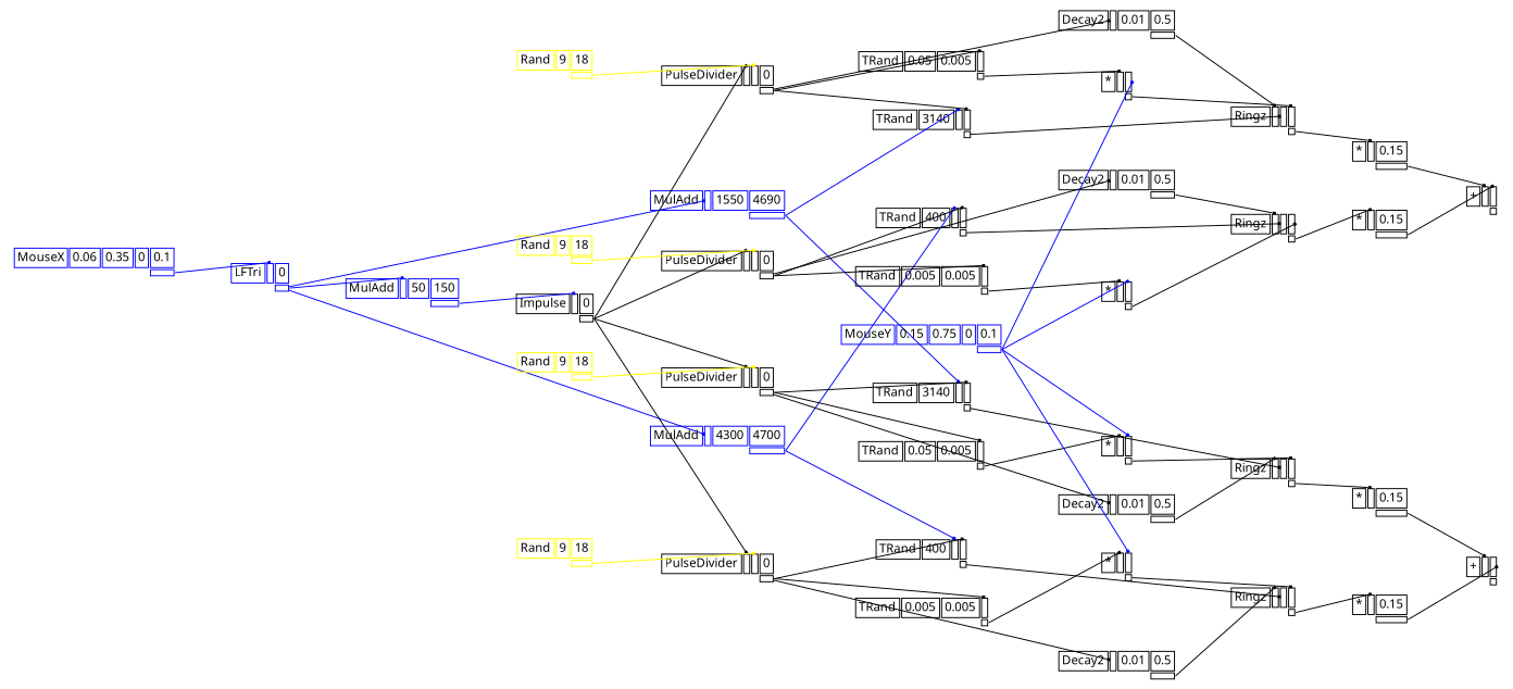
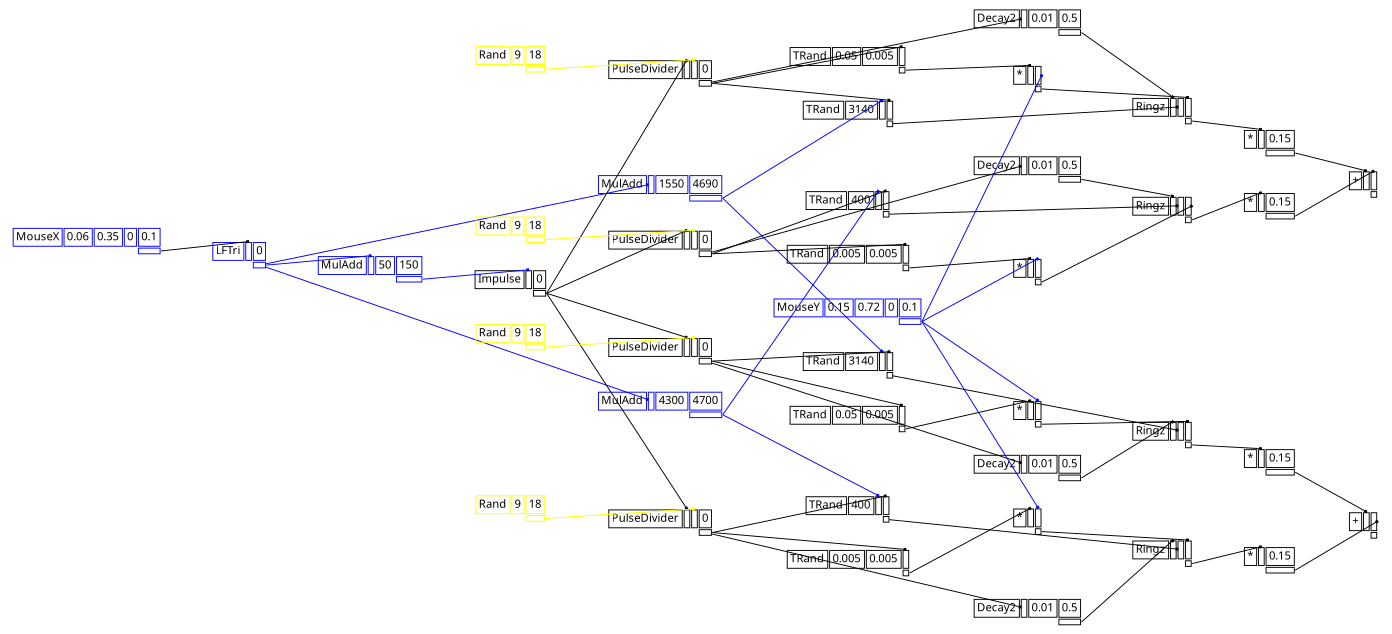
  digraph {
    fontname="Noto Sans"
    rankdir=LR
    splines=false
    node [color=black fontname="Noto Sans" fontsize=12 shape=plaintext]
    edge [arrowhead=box arrowsize=0.25 color=black fontname="Noto Sans" headport=i_0 tailport=o_0]
    n1 [color=blue label=<<TABLE BORDER="0" CELLBORDER="1"><TR><TD>MouseX</TD><TD>0.06</TD><TD>0.35</TD><TD>0</TD><TD>0.1</TD></TR><TR><TD BORDER="0"></TD><TD BORDER="0"></TD><TD BORDER="0"></TD><TD BORDER="0"></TD><TD PORT="o_0"></TD></TR></TABLE>>]
    n2 [color=blue label=<<TABLE BORDER="0" CELLBORDER="1"><TR><TD>LFTri</TD><TD PORT="i_0"></TD><TD>0</TD></TR><TR><TD BORDER="0"></TD><TD BORDER="0"></TD><TD PORT="o_0"></TD></TR></TABLE>>]
    n3 [color=blue label=<<TABLE BORDER="0" CELLBORDER="1"><TR><TD>MulAdd</TD><TD PORT="i_0"></TD><TD>50</TD><TD>150</TD></TR><TR><TD BORDER="0"></TD><TD BORDER="0"></TD><TD BORDER="0"></TD><TD PORT="o_0"></TD></TR></TABLE>>]
    n4 [color=blue label=<<TABLE BORDER="0" CELLBORDER="1"><TR><TD>MulAdd</TD><TD PORT="i_0"></TD><TD>1550</TD><TD>4690</TD></TR><TR><TD BORDER="0"></TD><TD BORDER="0"></TD><TD BORDER="0"></TD><TD PORT="o_0"></TD></TR></TABLE>>]
    n5 [color=blue label=<<TABLE BORDER="0" CELLBORDER="1"><TR><TD>MulAdd</TD><TD PORT="i_0"></TD><TD>4300</TD><TD>4700</TD></TR><TR><TD BORDER="0"></TD><TD BORDER="0"></TD><TD BORDER="0"></TD><TD PORT="o_0"></TD></TR></TABLE>>]
    n6 [label=<<TABLE BORDER="0" CELLBORDER="1"><TR><TD>Impulse</TD><TD PORT="i_0"></TD><TD>0</TD></TR><TR><TD BORDER="0"></TD><TD BORDER="0"></TD><TD PORT="o_0"></TD></TR></TABLE>>]
    n7 [label=<<TABLE BORDER="0" CELLBORDER="1"><TR><TD>TRand</TD><TD>3140</TD><TD PORT="i_1"></TD><TD PORT="i_2"></TD></TR><TR><TD BORDER="0"></TD><TD BORDER="0"></TD><TD BORDER="0"></TD><TD PORT="o_0"></TD></TR></TABLE>>]
    n8 [label=<<TABLE BORDER="0" CELLBORDER="1"><TR><TD>TRand</TD><TD>3140</TD><TD PORT="i_1"></TD><TD PORT="i_2"></TD></TR><TR><TD BORDER="0"></TD><TD BORDER="0"></TD><TD BORDER="0"></TD><TD PORT="o_0"></TD></TR></TABLE>>]
    n9 [label=<<TABLE BORDER="0" CELLBORDER="1"><TR><TD>TRand</TD><TD>400</TD><TD PORT="i_1"></TD><TD PORT="i_2"></TD></TR><TR><TD BORDER="0"></TD><TD BORDER="0"></TD><TD BORDER="0"></TD><TD PORT="o_0"></TD></TR></TABLE>>]
    n10 [label=<<TABLE BORDER="0" CELLBORDER="1"><TR><TD>TRand</TD><TD>400</TD><TD PORT="i_1"></TD><TD PORT="i_2"></TD></TR><TR><TD BORDER="0"></TD><TD BORDER="0"></TD><TD BORDER="0"></TD><TD PORT="o_0"></TD></TR></TABLE>>]
    n11 [label=<<TABLE BORDER="0" CELLBORDER="1"><TR><TD>PulseDivider</TD><TD PORT="i_0"></TD><TD PORT="i_1"></TD><TD>0</TD></TR><TR><TD BORDER="0"></TD><TD BORDER="0"></TD><TD BORDER="0"></TD><TD PORT="o_0"></TD></TR></TABLE>>]
    n12 [label=<<TABLE BORDER="0" CELLBORDER="1"><TR><TD>PulseDivider</TD><TD PORT="i_0"></TD><TD PORT="i_1"></TD><TD>0</TD></TR><TR><TD BORDER="0"></TD><TD BORDER="0"></TD><TD BORDER="0"></TD><TD PORT="o_0"></TD></TR></TABLE>>]
    n13 [label=<<TABLE BORDER="0" CELLBORDER="1"><TR><TD>PulseDivider</TD><TD PORT="i_0"></TD><TD PORT="i_1"></TD><TD>0</TD></TR><TR><TD BORDER="0"></TD><TD BORDER="0"></TD><TD BORDER="0"></TD><TD PORT="o_0"></TD></TR></TABLE>>]
    n14 [label=<<TABLE BORDER="0" CELLBORDER="1"><TR><TD>PulseDivider</TD><TD PORT="i_0"></TD><TD PORT="i_1"></TD><TD>0</TD></TR><TR><TD BORDER="0"></TD><TD BORDER="0"></TD><TD BORDER="0"></TD><TD PORT="o_0"></TD></TR></TABLE>>]
    n15 [label=<<TABLE BORDER="0" CELLBORDER="1"><TR><TD>Decay2</TD><TD PORT="i_0"></TD><TD>0.01</TD><TD>0.5</TD></TR><TR><TD BORDER="0"></TD><TD BORDER="0"></TD><TD BORDER="0"></TD><TD PORT="o_0"></TD></TR></TABLE>>]
    n16 [label=<<TABLE BORDER="0" CELLBORDER="1"><TR><TD>TRand</TD><TD>0.05</TD><TD>0.005</TD><TD PORT="i_2"></TD></TR><TR><TD BORDER="0"></TD><TD BORDER="0"></TD><TD BORDER="0"></TD><TD PORT="o_0"></TD></TR></TABLE>>]
    n17 [label=<<TABLE BORDER="0" CELLBORDER="1"><TR><TD>Decay2</TD><TD PORT="i_0"></TD><TD>0.01</TD><TD>0.5</TD></TR><TR><TD BORDER="0"></TD><TD BORDER="0"></TD><TD BORDER="0"></TD><TD PORT="o_0"></TD></TR></TABLE>>]
    n18 [label=<<TABLE BORDER="0" CELLBORDER="1"><TR><TD>TRand</TD><TD>0.005</TD><TD>0.005</TD><TD PORT="i_2"></TD></TR><TR><TD BORDER="0"></TD><TD BORDER="0"></TD><TD BORDER="0"></TD><TD PORT="o_0"></TD></TR></TABLE>>]
    n19 [label=<<TABLE BORDER="0" CELLBORDER="1"><TR><TD>Decay2</TD><TD PORT="i_0"></TD><TD>0.01</TD><TD>0.5</TD></TR><TR><TD BORDER="0"></TD><TD BORDER="0"></TD><TD BORDER="0"></TD><TD PORT="o_0"></TD></TR></TABLE>>]
    n20 [label=<<TABLE BORDER="0" CELLBORDER="1"><TR><TD>TRand</TD><TD>0.05</TD><TD>0.005</TD><TD PORT="i_2"></TD></TR><TR><TD BORDER="0"></TD><TD BORDER="0"></TD><TD BORDER="0"></TD><TD PORT="o_0"></TD></TR></TABLE>>]
    n21 [label=<<TABLE BORDER="0" CELLBORDER="1"><TR><TD>Decay2</TD><TD PORT="i_0"></TD><TD>0.01</TD><TD>0.5</TD></TR><TR><TD BORDER="0"></TD><TD BORDER="0"></TD><TD BORDER="0"></TD><TD PORT="o_0"></TD></TR></TABLE>>]
    n22 [label=<<TABLE BORDER="0" CELLBORDER="1"><TR><TD>TRand</TD><TD>0.005</TD><TD>0.005</TD><TD PORT="i_2"></TD></TR><TR><TD BORDER="0"></TD><TD BORDER="0"></TD><TD BORDER="0"></TD><TD PORT="o_0"></TD></TR></TABLE>>]
    n23 [color=yellow label=<<TABLE BORDER="0" CELLBORDER="1"><TR><TD>Rand</TD><TD>9</TD><TD>18</TD></TR><TR><TD BORDER="0"></TD><TD BORDER="0"></TD><TD PORT="o_0"></TD></TR></TABLE>>]
    n24 [label=<<TABLE BORDER="0" CELLBORDER="1"><TR><TD>Ringz</TD><TD PORT="i_0"></TD><TD PORT="i_1"></TD><TD PORT="i_2"></TD></TR><TR><TD BORDER="0"></TD><TD BORDER="0"></TD><TD BORDER="0"></TD><TD PORT="o_0"></TD></TR></TABLE>>]
    n25 [label=<<TABLE BORDER="0" CELLBORDER="1"><TR><TD>*</TD><TD PORT="i_0"></TD><TD PORT="i_1"></TD></TR><TR><TD BORDER="0"></TD><TD BORDER="0"></TD><TD PORT="o_0"></TD></TR></TABLE>>]
    n26 [label=<<TABLE BORDER="0" CELLBORDER="1"><TR><TD>*</TD><TD PORT="i_0"></TD><TD>0.15</TD></TR><TR><TD BORDER="0"></TD><TD BORDER="0"></TD><TD PORT="o_0"></TD></TR></TABLE>>]
    n27 [label=<<TABLE BORDER="0" CELLBORDER="1"><TR><TD>Ringz</TD><TD PORT="i_0"></TD><TD PORT="i_1"></TD><TD PORT="i_2"></TD></TR><TR><TD BORDER="0"></TD><TD BORDER="0"></TD><TD BORDER="0"></TD><TD PORT="o_0"></TD></TR></TABLE>>]
-   n28 [color=blue label=<<TABLE BORDER="0" CELLBORDER="1"><TR><TD>MouseY</TD><TD>0.15</TD><TD>0.75</TD><TD>0</TD><TD>0.1</TD></TR><TR><TD BORDER="0"></TD><TD BORDER="0"></TD><TD BORDER="0"></TD><TD BORDER="0"></TD><TD PORT="o_0"></TD></TR></TABLE>>]
+   n28 [color=blue label=<<TABLE BORDER="0" CELLBORDER="1"><TR><TD>MouseY</TD><TD>0.15</TD><TD>0.72</TD><TD>0</TD><TD>0.1</TD></TR><TR><TD BORDER="0"></TD><TD BORDER="0"></TD><TD BORDER="0"></TD><TD BORDER="0"></TD><TD PORT="o_0"></TD></TR></TABLE>>]
    n29 [label=<<TABLE BORDER="0" CELLBORDER="1"><TR><TD>*</TD><TD PORT="i_0"></TD><TD PORT="i_1"></TD></TR><TR><TD BORDER="0"></TD><TD BORDER="0"></TD><TD PORT="o_0"></TD></TR></TABLE>>]
    n30 [label=<<TABLE BORDER="0" CELLBORDER="1"><TR><TD>*</TD><TD PORT="i_0"></TD><TD PORT="i_1"></TD></TR><TR><TD BORDER="0"></TD><TD BORDER="0"></TD><TD PORT="o_0"></TD></TR></TABLE>>]
    n31 [label=<<TABLE BORDER="0" CELLBORDER="1"><TR><TD>*</TD><TD PORT="i_0"></TD><TD PORT="i_1"></TD></TR><TR><TD BORDER="0"></TD><TD BORDER="0"></TD><TD PORT="o_0"></TD></TR></TABLE>>]
    n32 [label=<<TABLE BORDER="0" CELLBORDER="1"><TR><TD>Ringz</TD><TD PORT="i_0"></TD><TD PORT="i_1"></TD><TD PORT="i_2"></TD></TR><TR><TD BORDER="0"></TD><TD BORDER="0"></TD><TD BORDER="0"></TD><TD PORT="o_0"></TD></TR></TABLE>>]
    n33 [label=<<TABLE BORDER="0" CELLBORDER="1"><TR><TD>Ringz</TD><TD PORT="i_0"></TD><TD PORT="i_1"></TD><TD PORT="i_2"></TD></TR><TR><TD BORDER="0"></TD><TD BORDER="0"></TD><TD BORDER="0"></TD><TD PORT="o_0"></TD></TR></TABLE>>]
    n34 [label=<<TABLE BORDER="0" CELLBORDER="1"><TR><TD>+</TD><TD PORT="i_0"></TD><TD PORT="i_1"></TD></TR><TR><TD BORDER="0"></TD><TD BORDER="0"></TD><TD PORT="o_0"></TD></TR></TABLE>>]
    n35 [color=yellow label=<<TABLE BORDER="0" CELLBORDER="1"><TR><TD>Rand</TD><TD>9</TD><TD>18</TD></TR><TR><TD BORDER="0"></TD><TD BORDER="0"></TD><TD PORT="o_0"></TD></TR></TABLE>>]
    n36 [label=<<TABLE BORDER="0" CELLBORDER="1"><TR><TD>*</TD><TD PORT="i_0"></TD><TD>0.15</TD></TR><TR><TD BORDER="0"></TD><TD BORDER="0"></TD><TD PORT="o_0"></TD></TR></TABLE>>]
    n37 [color=yellow label=<<TABLE BORDER="0" CELLBORDER="1"><TR><TD>Rand</TD><TD>9</TD><TD>18</TD></TR><TR><TD BORDER="0"></TD><TD BORDER="0"></TD><TD PORT="o_0"></TD></TR></TABLE>>]
    n38 [label=<<TABLE BORDER="0" CELLBORDER="1"><TR><TD>*</TD><TD PORT="i_0"></TD><TD>0.15</TD></TR><TR><TD BORDER="0"></TD><TD BORDER="0"></TD><TD PORT="o_0"></TD></TR></TABLE>>]
    n39 [label=<<TABLE BORDER="0" CELLBORDER="1"><TR><TD>+</TD><TD PORT="i_0"></TD><TD PORT="i_1"></TD></TR><TR><TD BORDER="0"></TD><TD BORDER="0"></TD><TD PORT="o_0"></TD></TR></TABLE>>]
    n40 [color=yellow label=<<TABLE BORDER="0" CELLBORDER="1"><TR><TD>Rand</TD><TD>9</TD><TD>18</TD></TR><TR><TD BORDER="0"></TD><TD BORDER="0"></TD><TD PORT="o_0"></TD></TR></TABLE>>]
    n41 [label=<<TABLE BORDER="0" CELLBORDER="1"><TR><TD>*</TD><TD PORT="i_0"></TD><TD>0.15</TD></TR><TR><TD BORDER="0"></TD><TD BORDER="0"></TD><TD PORT="o_0"></TD></TR></TABLE>>]
-   n1 -> n2 [color=blue]
+   n1 -> n2
    n2 -> n3 [color=blue]
    n2 -> n4 [color=blue]
    n2 -> n5 [color=blue]
    n3 -> n6 [color=blue]
    n4 -> n7 [color=blue headport=i_1]
    n4 -> n8 [color=blue headport=i_1]
    n5 -> n9 [color=blue headport=i_1]
    n5 -> n10 [color=blue headport=i_1]
    n6 -> n11
    n6 -> n12
    n6 -> n13
    n6 -> n14
    n7 -> n24 [headport=i_1]
    n8 -> n27 [headport=i_1]
    n9 -> n32 [headport=i_1]
    n10 -> n33 [headport=i_1]
    n11 -> n7 [headport=i_2]
    n11 -> n15
    n11 -> n16 [headport=i_2]
    n12 -> n9 [headport=i_2]
    n12 -> n17
    n12 -> n18 [headport=i_2]
    n13 -> n8 [headport=i_2]
    n13 -> n19
    n13 -> n20 [headport=i_2]
    n14 -> n10 [headport=i_2]
    n14 -> n21
    n14 -> n22 [headport=i_2]
    n15 -> n24
    n16 -> n25
    n17 -> n32
    n18 -> n29
    n19 -> n27
    n20 -> n30
    n21 -> n33
    n22 -> n31
    n23 -> n11 [color=yellow headport=i_1]
    n24 -> n26
    n25 -> n24 [headport=i_2]
    n26 -> n34
    n27 -> n38
    n28 -> n25 [color=blue headport=i_1]
    n28 -> n29 [color=blue headport=i_1]
    n28 -> n30 [color=blue headport=i_1]
    n28 -> n31 [color=blue headport=i_1]
    n29 -> n32 [headport=i_2]
    n30 -> n27 [headport=i_2]
    n31 -> n33 [headport=i_2]
    n32 -> n36
    n33 -> n41
    n35 -> n12 [color=yellow headport=i_1]
    n36 -> n34 [headport=i_1]
    n37 -> n13 [color=yellow headport=i_1]
    n38 -> n39
    n40 -> n14 [color=yellow headport=i_1]
    n41 -> n39 [headport=i_1]
  }
